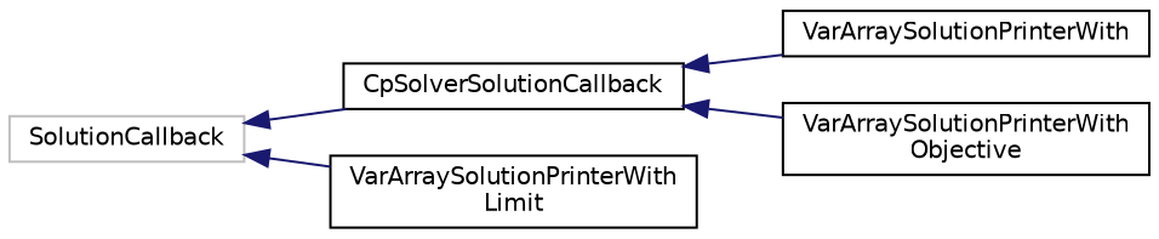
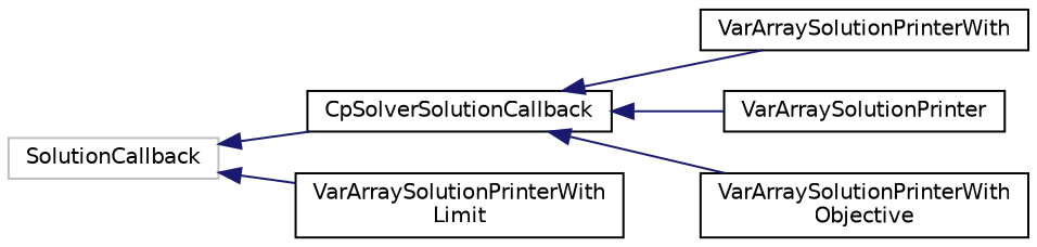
  digraph {
    rankdir=LR
    node [color=black fillcolor=white fontname=Helvetica fontsize=10 shape=record style=filled]
    edge [color=midnightblue dir=back fontname=Helvetica fontsize=10 labelfontname=Helvetica labelfontsize=10 style=solid]
    n1 [color=grey75 height=0.2 label=SolutionCallback width=0.4]
    n2 [height=0.2 label=CpSolverSolutionCallback width=0.4]
    n3 [height=0.2 label="VarArraySolutionPrinterWith\lLimit" width=0.4]
    n4 [height=0.2 label=VarArraySolutionPrinterWith width=0.4]
+   n5 [height=0.2 label=VarArraySolutionPrinter width=0.4]
    n6 [height=0.2 label="VarArraySolutionPrinterWith\lObjective" width=0.4]
    n1 -> n2
    n1 -> n3
    n2 -> n4
+   n2 -> n5
    n2 -> n6
  }
